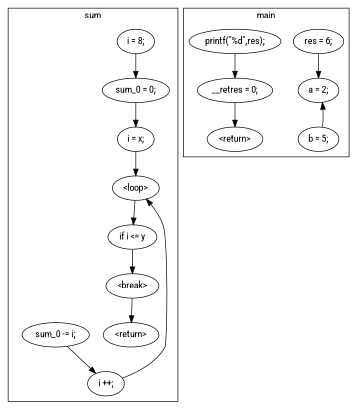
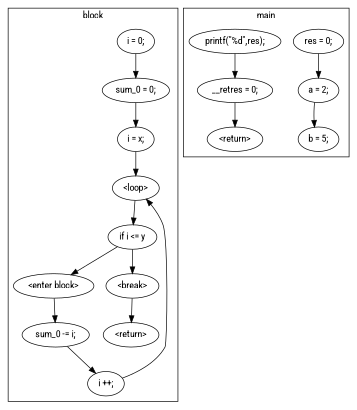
  digraph {
    fontname="Roboto Condensed"
    node [fontname="Roboto Condensed"]
    edge [fontname="Roboto Condensed"]
-   n1 [label="i = 8;"]
+   n1 [label="i = 0;"]
    n2 [label="sum_0 = 0;"]
    n3 [label="i = x;"]
    n4 [label="<loop>"]
    n5 [label="if i <= y"]
+   n6 [label="<enter block>"]
    n7 [label="<break>"]
    n8 [label="sum_0 -= i;"]
    n9 [label="<return>"]
    n10 [label="i ++;"]
-   n11 [label="res = 6;"]
+   n11 [label="res = 0;"]
    n12 [label="a = 2;"]
    n13 [label="b = 5;"]
    n14 [label="printf(\"%d\",res);"]
    n15 [label="__retres = 0;"]
    n16 [label="<return>"]
    subgraph cluster_1 {
-     label=sum
+     label=block
      n1
      n2
      n3
      n4
      n5
+     n6
      n7
      n8
      n9
      n10
    }
    subgraph cluster_2 {
      label=main
      n11
      n12
      n13
      n14
      n15
      n16
    }
    n1 -> n2
    n2 -> n3
    n3 -> n4
    n4 -> n5
+   n5 -> n6
    n5 -> n7
+   n6 -> n8
    n7 -> n9
    n8 -> n10
    n10 -> n4
    n11 -> n12
-   n13 -> n12
+   n12 -> n13
    n14 -> n15
    n15 -> n16
  }
